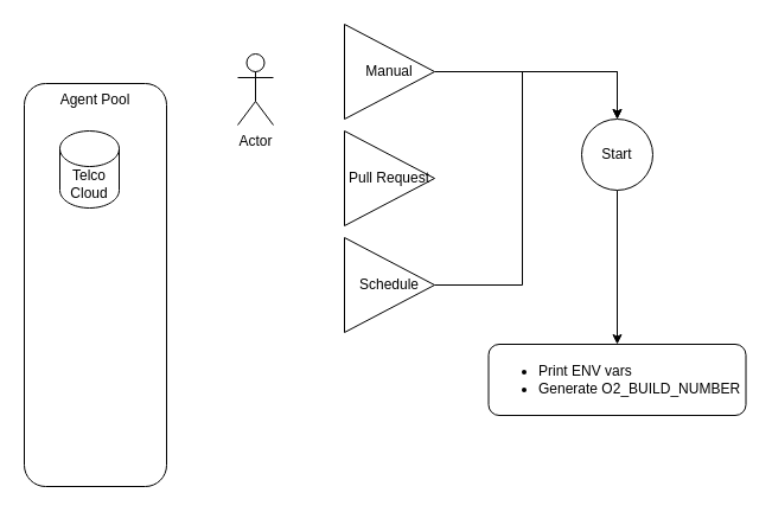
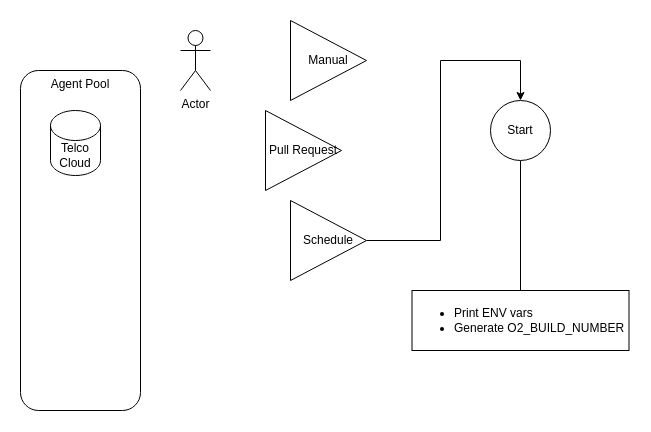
  <mxCell id="0" />
  <mxCell id="1" parent="0" />
  <mxCell id="2" value="Agent Pool" style="rounded=1;whiteSpace=wrap;html=1;align=center;verticalAlign=top;" vertex="1" parent="1"><mxGeometry x="20" y="70" width="120" height="340" as="geometry" /></mxCell>
  <mxCell id="3" value="Telco Cloud" style="shape=cylinder3;whiteSpace=wrap;html=1;boundedLbl=1;backgroundOutline=1;size=15;" vertex="1" parent="1"><mxGeometry x="50" y="110" width="50" height="65" as="geometry" /></mxCell>
- <mxCell id="4" style="edgeStyle=orthogonalEdgeStyle;rounded=0;orthogonalLoop=1;jettySize=auto;html=1;entryX=0.5;entryY=0;entryDx=0;entryDy=0;" edge="1" parent="1" source="5" target="11"><mxGeometry relative="1" as="geometry" /></mxCell>
  <mxCell id="5" value="Manual" style="triangle;whiteSpace=wrap;html=1;align=center;" vertex="1" parent="1"><mxGeometry x="290" width="76" height="80" as="geometry" y="20" /></mxCell>
- <mxCell id="6" value="Pull Request" style="triangle;whiteSpace=wrap;html=1;align=center;" vertex="1" parent="1"><mxGeometry x="290" y="110" width="76" height="80" as="geometry" /></mxCell>
+ <mxCell id="6" value="Pull Request" style="triangle;whiteSpace=wrap;html=1;align=center;" vertex="1" parent="1"><mxGeometry x="265" y="110" width="76" height="80" as="geometry" /></mxCell>
  <mxCell id="7" style="edgeStyle=orthogonalEdgeStyle;rounded=0;orthogonalLoop=1;jettySize=auto;html=1;" edge="1" parent="1" source="8"><mxGeometry relative="1" as="geometry"><mxPoint x="520" y="100" as="targetPoint" /><Array as="points"><mxPoint x="440" y="240" /><mxPoint x="440" y="60" /><mxPoint x="520" y="60" /></Array></mxGeometry></mxCell>
  <mxCell id="8" value="Schedule" style="triangle;whiteSpace=wrap;html=1;align=center;" vertex="1" parent="1"><mxGeometry x="290" y="200" width="76" height="80" as="geometry" /></mxCell>
- <mxCell id="9" value="&lt;ul&gt;&lt;li&gt;Print ENV vars&lt;/li&gt;&lt;li&gt;Generate O2_BUILD_NUMBER&lt;/li&gt;&lt;/ul&gt;" style="whiteSpace=wrap;html=1;align=left;labelBorderColor=none;rounded=1;" vertex="1" parent="1"><mxGeometry x="411.5" y="290" width="217" height="60" as="geometry" /></mxCell>
- <mxCell id="10" style="edgeStyle=orthogonalEdgeStyle;rounded=0;orthogonalLoop=1;jettySize=auto;html=1;entryX=0.5;entryY=0;entryDx=0;entryDy=0;" edge="1" parent="1" source="11" target="9"><mxGeometry relative="1" as="geometry" /></mxCell>
+ <mxCell id="9" value="&lt;ul&gt;&lt;li&gt;Print ENV vars&lt;/li&gt;&lt;li&gt;Generate O2_BUILD_NUMBER&lt;/li&gt;&lt;/ul&gt;" style="rounded=0;whiteSpace=wrap;html=1;align=left;labelBorderColor=none;" vertex="1" parent="1"><mxGeometry x="411.5" y="290" width="217" height="60" as="geometry" /></mxCell>
+ <mxCell id="10" style="edgeStyle=orthogonalEdgeStyle;rounded=0;orthogonalLoop=1;jettySize=auto;html=1;entryX=0.5;entryY=0;entryDx=0;entryDy=0;endArrow=none;" edge="1" parent="1" source="11" target="9"><mxGeometry relative="1" as="geometry" /></mxCell>
  <mxCell id="11" value="Start" style="ellipse;whiteSpace=wrap;html=1;aspect=fixed;" vertex="1" parent="1"><mxGeometry x="490" y="100" width="60" height="60" as="geometry" /></mxCell>
- <mxCell id="12" value="Actor" style="shape=umlActor;verticalLabelPosition=bottom;verticalAlign=top;html=1;outlineConnect=0;" vertex="1" parent="1"><mxGeometry x="200" y="45" width="30" height="60" as="geometry" /></mxCell>
+ <mxCell id="12" value="Actor" style="shape=umlActor;verticalLabelPosition=bottom;verticalAlign=top;html=1;outlineConnect=0;" vertex="1" parent="1"><mxGeometry x="180" y="30" width="30" height="60" as="geometry" /></mxCell>
